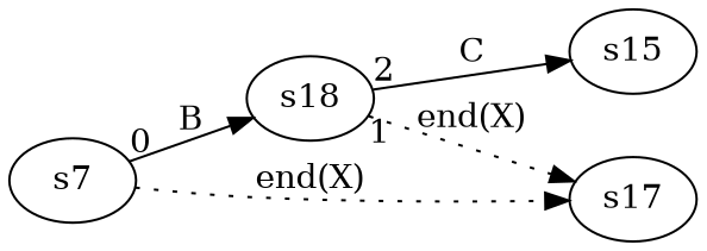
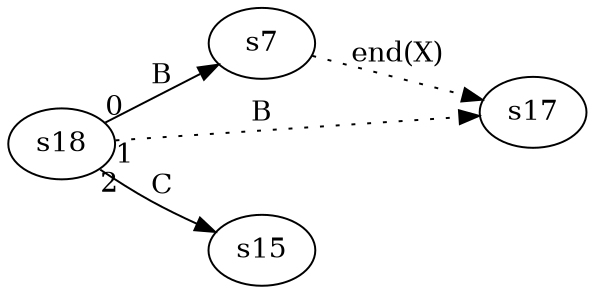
  digraph {
    rankdir=LR
    s18
    s7
    s17
    s15
-   s7 -> s18 [label=B taillabel=0]
-   s18 -> s17 [label="end(X)" style=dotted taillabel=1]
+   s18 -> s7 [label=B taillabel=0]
+   s18 -> s17 [label=B style=dotted taillabel=1]
    s18 -> s15 [label=C taillabel=2]
    s7 -> s17 [label="end(X)" style=dotted]
  }
